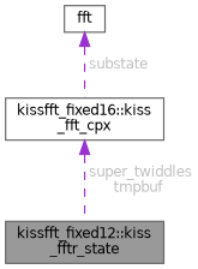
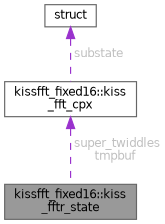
  digraph {
    node [color=gray40 fillcolor=white fontname=Helvetica fontsize=10 shape=box style=filled]
    edge [color=darkorchid3 dir=back fontcolor=grey fontname=Helvetica fontsize=10 labelfontname=Helvetica labelfontsize=10 style=dashed]
-   n1 [fillcolor=grey60 fontcolor=black height=0.2 label="kissfft_fixed12::kiss\l_fftr_state" width=0.4]
-   n2 [height=0.2 label=fft width=0.4]
+   n1 [fillcolor=grey60 fontcolor=black height=0.2 label="kissfft_fixed16::kiss\l_fftr_state" width=0.4]
+   n2 [height=0.2 label=struct width=0.4]
    n3 [height=0.2 label="kissfft_fixed16::kiss\l_fft_cpx" width=0.4]
    n2 -> n3 [label=" substate"]
    n3 -> n1 [label=" super_twiddles\ntmpbuf"]
  }
